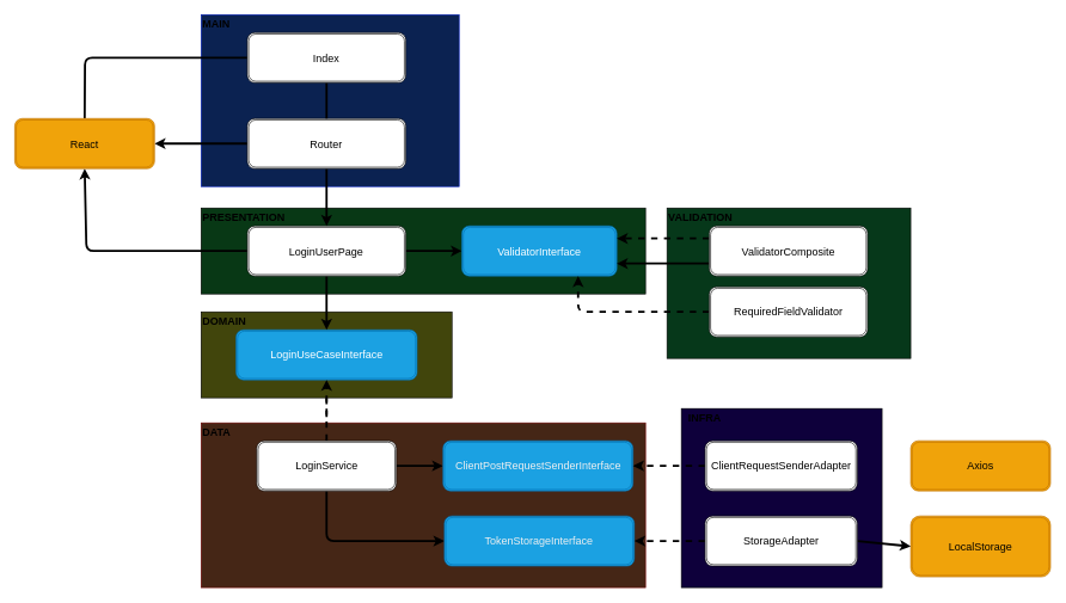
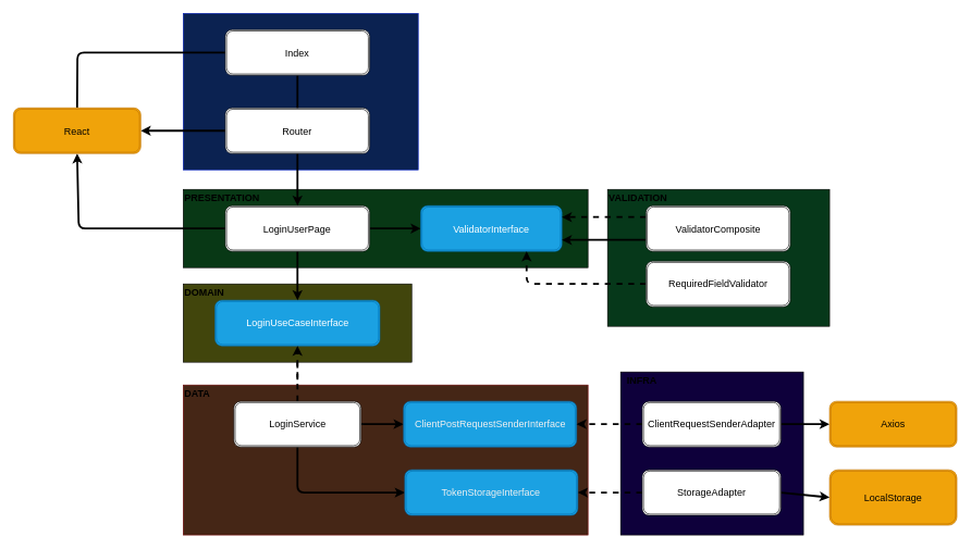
  <mxCell id="0" />
  <mxCell id="1" parent="0" />
  <mxCell id="2" value="" style="edgeStyle=none;html=1;dashed=1;strokeWidth=3;fontSize=15;" parent="1" source="3" target="11" edge="1"><mxGeometry relative="1" as="geometry" /></mxCell>
  <mxCell id="3" value="" style="rounded=0;whiteSpace=wrap;html=1;fillColor=#41450C;" parent="1" vertex="1"><mxGeometry x="280" y="435" width="350" height="120" as="geometry" /></mxCell>
  <mxCell id="4" value="DOMAIN" style="text;strokeColor=none;fillColor=none;html=1;fontSize=15;fontStyle=1;verticalAlign=middle;align=left;" parent="1" vertex="1"><mxGeometry x="280" y="435" width="60" height="25" as="geometry" /></mxCell>
  <mxCell id="5" value="LoginUseCaseInterface" style="shape=ext;double=1;rounded=1;whiteSpace=wrap;html=1;fontSize=15;fillColor=#1ba1e2;fontColor=#ffffff;strokeColor=#006EAF;" parent="1" vertex="1"><mxGeometry x="328.75" y="460" width="252.5" height="70" as="geometry" /></mxCell>
  <mxCell id="6" value="" style="rounded=0;whiteSpace=wrap;html=1;fillColor=#452616;fontColor=#ffffff;strokeColor=#6F0000;gradientColor=none;shadow=0;" parent="1" vertex="1"><mxGeometry x="280" y="590" width="620" height="230" as="geometry" /></mxCell>
  <mxCell id="7" value="DATA" style="text;strokeColor=none;fillColor=none;html=1;fontSize=15;fontStyle=1;verticalAlign=middle;align=left;" parent="1" vertex="1"><mxGeometry x="280" y="590" width="60" height="25" as="geometry" /></mxCell>
  <mxCell id="8" style="edgeStyle=none;html=1;exitX=0.5;exitY=0;exitDx=0;exitDy=0;entryX=0.5;entryY=1;entryDx=0;entryDy=0;fontSize=15;strokeWidth=3;dashed=1;" parent="1" source="11" target="5" edge="1"><mxGeometry relative="1" as="geometry" /></mxCell>
  <mxCell id="9" style="edgeStyle=none;html=1;exitX=1;exitY=0.5;exitDx=0;exitDy=0;entryX=0;entryY=0.5;entryDx=0;entryDy=0;strokeWidth=3;fontSize=15;" parent="1" source="11" target="12" edge="1"><mxGeometry relative="1" as="geometry" /></mxCell>
  <mxCell id="10" style="edgeStyle=none;html=1;exitX=0.5;exitY=1;exitDx=0;exitDy=0;entryX=0;entryY=0.5;entryDx=0;entryDy=0;strokeWidth=3;" edge="1" parent="1" source="11" target="43"><mxGeometry relative="1" as="geometry"><Array as="points"><mxPoint x="455" y="755" /></Array></mxGeometry></mxCell>
  <mxCell id="11" value="LoginService" style="shape=ext;double=1;rounded=1;whiteSpace=wrap;html=1;fontSize=15;glass=0;" parent="1" vertex="1"><mxGeometry x="357.5" y="615" width="195" height="70" as="geometry" /></mxCell>
  <mxCell id="12" value="&lt;span style=&quot;color: rgb(240, 240, 240);&quot;&gt;ClientPostRequestSenderInterface&lt;/span&gt;" style="shape=ext;double=1;rounded=1;whiteSpace=wrap;html=1;fontSize=15;fillColor=#1ba1e2;fontColor=#ffffff;strokeColor=#006EAF;" parent="1" vertex="1"><mxGeometry x="617.5" y="615" width="265" height="70" as="geometry" /></mxCell>
  <mxCell id="13" value="" style="rounded=0;whiteSpace=wrap;html=1;fillColor=#0E003B;" parent="1" vertex="1"><mxGeometry x="950" y="570" width="280" height="250" as="geometry" /></mxCell>
  <mxCell id="14" value="INFRA" style="text;strokeColor=none;fillColor=none;html=1;fontSize=15;fontStyle=1;verticalAlign=middle;align=left;" parent="1" vertex="1"><mxGeometry x="957.5" y="570" width="60" height="25" as="geometry" /></mxCell>
+ <mxCell id="15" style="edgeStyle=none;html=1;exitX=1;exitY=0.5;exitDx=0;exitDy=0;entryX=0;entryY=0.5;entryDx=0;entryDy=0;strokeWidth=3;" edge="1" parent="1" source="17" target="18"><mxGeometry relative="1" as="geometry" /></mxCell>
  <mxCell id="16" style="edgeStyle=none;html=1;exitX=0;exitY=0.5;exitDx=0;exitDy=0;entryX=1;entryY=0.5;entryDx=0;entryDy=0;strokeWidth=3;dashed=1;" edge="1" parent="1" source="17" target="12"><mxGeometry relative="1" as="geometry" /></mxCell>
  <mxCell id="17" value="ClientRequestSenderAdapter" style="shape=ext;double=1;rounded=1;whiteSpace=wrap;html=1;fontSize=15;" parent="1" vertex="1"><mxGeometry x="983" y="615" width="212.5" height="70" as="geometry" /></mxCell>
  <mxCell id="18" value="Axios" style="shape=ext;double=1;rounded=1;whiteSpace=wrap;html=1;fontSize=15;fillColor=#f0a30a;fontColor=#000000;strokeColor=#BD7000;" parent="1" vertex="1"><mxGeometry x="1270" y="615" width="195" height="70" as="geometry" /></mxCell>
  <mxCell id="19" value="" style="rounded=0;whiteSpace=wrap;html=1;fillColor=#083815;" parent="1" vertex="1"><mxGeometry x="280" y="290" width="620" height="120" as="geometry" /></mxCell>
  <mxCell id="20" value="PRESENTATION" style="text;strokeColor=none;fillColor=none;html=1;fontSize=15;fontStyle=1;verticalAlign=middle;align=left;" parent="1" vertex="1"><mxGeometry x="280" y="290" width="60" height="25" as="geometry" /></mxCell>
  <mxCell id="21" style="edgeStyle=none;html=1;exitX=1;exitY=0.5;exitDx=0;exitDy=0;entryX=0;entryY=0.5;entryDx=0;entryDy=0;strokeWidth=3;fontSize=15;" parent="1" source="24" target="25" edge="1"><mxGeometry relative="1" as="geometry" /></mxCell>
  <mxCell id="22" style="edgeStyle=none;html=1;exitX=0.5;exitY=1;exitDx=0;exitDy=0;entryX=0.5;entryY=0;entryDx=0;entryDy=0;strokeWidth=3;fontSize=15;" parent="1" source="24" target="5" edge="1"><mxGeometry relative="1" as="geometry" /></mxCell>
  <mxCell id="23" style="edgeStyle=none;html=1;exitX=0;exitY=0.5;exitDx=0;exitDy=0;entryX=0.5;entryY=1;entryDx=0;entryDy=0;strokeWidth=3;fontSize=15;" parent="1" source="24" target="41" edge="1"><mxGeometry relative="1" as="geometry"><Array as="points"><mxPoint x="120" y="350" /></Array></mxGeometry></mxCell>
  <mxCell id="24" value="LoginUserPage" style="shape=ext;double=1;rounded=1;whiteSpace=wrap;html=1;fontSize=15;" parent="1" vertex="1"><mxGeometry x="344.38" y="315" width="221.25" height="70" as="geometry" /></mxCell>
  <mxCell id="25" value="ValidatorInterface" style="shape=ext;double=1;rounded=1;whiteSpace=wrap;html=1;fontSize=15;fillColor=#1ba1e2;fontColor=#ffffff;strokeColor=#006EAF;" parent="1" vertex="1"><mxGeometry x="643.75" y="315" width="216.25" height="70" as="geometry" /></mxCell>
  <mxCell id="26" value="" style="rounded=0;whiteSpace=wrap;html=1;fillColor=#0b2251;fontColor=#ffffff;strokeColor=#001DBC;" parent="1" vertex="1"><mxGeometry x="280" y="20" width="360" height="240" as="geometry" /></mxCell>
- <mxCell id="27" value="MAIN" style="text;strokeColor=none;fillColor=none;html=1;fontSize=15;fontStyle=1;verticalAlign=middle;align=left;" parent="1" vertex="1"><mxGeometry x="280" y="20" width="60" height="25" as="geometry" /></mxCell>
  <mxCell id="28" style="edgeStyle=none;html=1;exitX=0.5;exitY=1;exitDx=0;exitDy=0;entryX=0.5;entryY=0;entryDx=0;entryDy=0;strokeWidth=3;fontSize=15;" parent="1" source="30" target="24" edge="1"><mxGeometry relative="1" as="geometry" /></mxCell>
  <mxCell id="29" style="edgeStyle=none;html=1;exitX=0;exitY=0.5;exitDx=0;exitDy=0;entryX=1;entryY=0.5;entryDx=0;entryDy=0;strokeWidth=3;fontSize=15;" parent="1" source="30" target="41" edge="1"><mxGeometry relative="1" as="geometry" /></mxCell>
  <mxCell id="30" value="Router" style="shape=ext;double=1;rounded=1;whiteSpace=wrap;html=1;fontSize=15;" parent="1" vertex="1"><mxGeometry x="344.38" y="165" width="221.25" height="70" as="geometry" /></mxCell>
  <mxCell id="31" value="" style="rounded=0;whiteSpace=wrap;html=1;fillColor=#06381A;" parent="1" vertex="1"><mxGeometry x="930" y="290" width="340" height="210" as="geometry" /></mxCell>
  <mxCell id="32" value="VALIDATION" style="text;strokeColor=none;fillColor=none;html=1;fontSize=15;fontStyle=1;verticalAlign=middle;align=left;" parent="1" vertex="1"><mxGeometry x="930" y="290" width="60" height="25" as="geometry" /></mxCell>
  <mxCell id="33" style="edgeStyle=none;html=1;exitX=0;exitY=0.25;exitDx=0;exitDy=0;strokeWidth=3;fontSize=15;dashed=1;entryX=1;entryY=0.25;entryDx=0;entryDy=0;" parent="1" source="35" target="25" edge="1"><mxGeometry relative="1" as="geometry" /></mxCell>
  <mxCell id="34" style="edgeStyle=none;html=1;exitX=0;exitY=0.75;exitDx=0;exitDy=0;entryX=1;entryY=0.75;entryDx=0;entryDy=0;strokeWidth=3;fontSize=15;" parent="1" source="35" target="25" edge="1"><mxGeometry relative="1" as="geometry" /></mxCell>
  <mxCell id="35" value="ValidatorComposite" style="shape=ext;double=1;rounded=1;whiteSpace=wrap;html=1;fontSize=15;" parent="1" vertex="1"><mxGeometry x="988.75" y="315" width="221.25" height="70" as="geometry" /></mxCell>
  <mxCell id="36" style="edgeStyle=none;html=1;exitX=0;exitY=0.5;exitDx=0;exitDy=0;entryX=0.75;entryY=1;entryDx=0;entryDy=0;dashed=1;strokeWidth=3;fontSize=15;" parent="1" source="37" target="25" edge="1"><mxGeometry relative="1" as="geometry"><Array as="points"><mxPoint x="806" y="435" /></Array></mxGeometry></mxCell>
  <mxCell id="37" value="RequiredFieldValidator" style="shape=ext;double=1;rounded=1;whiteSpace=wrap;html=1;fontSize=15;" parent="1" vertex="1"><mxGeometry x="988.75" y="400" width="221.25" height="70" as="geometry" /></mxCell>
  <mxCell id="38" style="edgeStyle=none;html=1;exitX=0.5;exitY=1;exitDx=0;exitDy=0;entryX=0.5;entryY=0;entryDx=0;entryDy=0;strokeWidth=3;fontSize=15;endArrow=none;" parent="1" source="40" target="30" edge="1"><mxGeometry relative="1" as="geometry" /></mxCell>
  <mxCell id="39" style="edgeStyle=none;html=1;exitX=0;exitY=0.5;exitDx=0;exitDy=0;entryX=0.5;entryY=0;entryDx=0;entryDy=0;strokeWidth=3;fontSize=15;endArrow=none;" parent="1" source="40" target="41" edge="1"><mxGeometry relative="1" as="geometry"><Array as="points"><mxPoint x="118" y="80" /></Array></mxGeometry></mxCell>
  <mxCell id="40" value="Index" style="shape=ext;double=1;rounded=1;whiteSpace=wrap;html=1;fontSize=15;" parent="1" vertex="1"><mxGeometry x="344.38" y="45" width="221.25" height="70" as="geometry" /></mxCell>
  <mxCell id="41" value="React" style="shape=ext;double=1;rounded=1;whiteSpace=wrap;html=1;fontSize=15;fillColor=#f0a30a;fontColor=#000000;strokeColor=#BD7000;" parent="1" vertex="1"><mxGeometry x="20" y="165" width="195" height="70" as="geometry" /></mxCell>
  <mxCell id="42" value="LocalStorage" style="shape=ext;double=1;rounded=1;whiteSpace=wrap;html=1;fontSize=15;fillColor=#f0a30a;fontColor=#000000;strokeColor=#BD7000;" vertex="1" parent="1"><mxGeometry x="1270" y="720" width="195" height="85" as="geometry" /></mxCell>
  <mxCell id="43" value="&lt;span style=&quot;color: rgb(240, 240, 240);&quot;&gt;TokenStorageInterface&lt;/span&gt;" style="shape=ext;double=1;rounded=1;whiteSpace=wrap;html=1;fontSize=15;fillColor=#1ba1e2;fontColor=#ffffff;strokeColor=#006EAF;" vertex="1" parent="1"><mxGeometry x="619.38" y="720" width="265" height="70" as="geometry" /></mxCell>
  <mxCell id="44" style="edgeStyle=none;html=1;exitX=1;exitY=0.5;exitDx=0;exitDy=0;entryX=0;entryY=0.5;entryDx=0;entryDy=0;strokeWidth=3;" edge="1" parent="1" source="46" target="42"><mxGeometry relative="1" as="geometry" /></mxCell>
  <mxCell id="45" style="edgeStyle=none;html=1;exitX=0;exitY=0.5;exitDx=0;exitDy=0;dashed=1;strokeWidth=3;" edge="1" parent="1" source="46" target="43"><mxGeometry relative="1" as="geometry" /></mxCell>
  <mxCell id="46" value="StorageAdapter" style="shape=ext;double=1;rounded=1;whiteSpace=wrap;html=1;fontSize=15;" vertex="1" parent="1"><mxGeometry x="983" y="720" width="212.5" height="70" as="geometry" /></mxCell>
